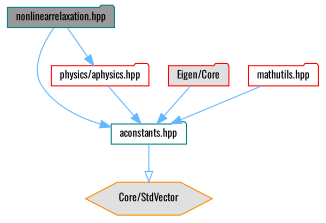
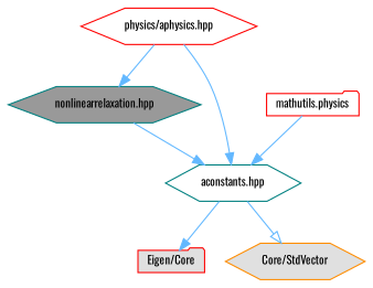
  digraph {
    fontname=Oswald
    node [color=red fillcolor=white fontname=Oswald fontsize=10 shape=folder style=filled]
    edge [arrowhead=normal color=steelblue1 fontname=Oswald fontsize=10 labelfontname=Helvetica labelfontsize=10 style=solid]
-   n1 [color=teal fillcolor=grey60 fontcolor=black height=0.2 label="nonlinearrelaxation.hpp" width=0.4]
-   n2 [color=teal height=0.2 label="aconstants.hpp" width=0.4]
-   n3 [height=0.2 label="physics/aphysics.hpp" width=0.4]
+   n1 [color=teal fillcolor=grey60 fontcolor=black height=0.2 label="nonlinearrelaxation.hpp" shape=hexagon width=0.4]
+   n2 [color=teal height=0.2 label="aconstants.hpp" shape=hexagon width=0.4]
+   n3 [height=0.2 label="physics/aphysics.hpp" shape=hexagon width=0.4]
    n4 [fillcolor="#E0E0E0" height=0.2 label="Eigen/Core" width=0.4]
    n5 [color=darkorange fillcolor="#E0E0E0" height=0.2 label="Core/StdVector" shape=hexagon width=0.4]
-   n6 [height=0.2 label="mathutils.hpp" width=0.4]
+   n6 [height=0.2 label="mathutils.physics" width=0.4]
    n1 -> n2
-   n1 -> n3
-   n4 -> n2
+   n3 -> n1
+   n2 -> n4
    n2 -> n5 [arrowhead=onormal]
    n3 -> n2
    n6 -> n2
  }
